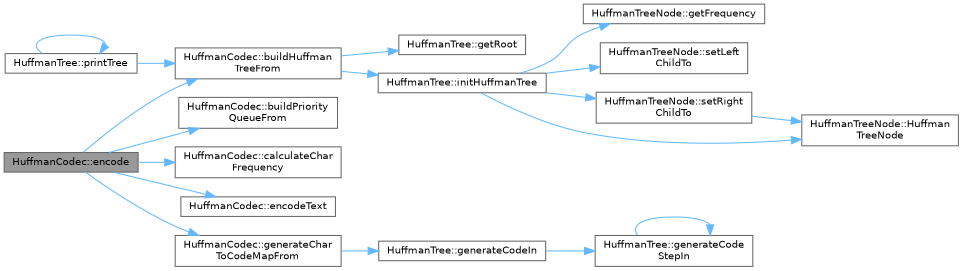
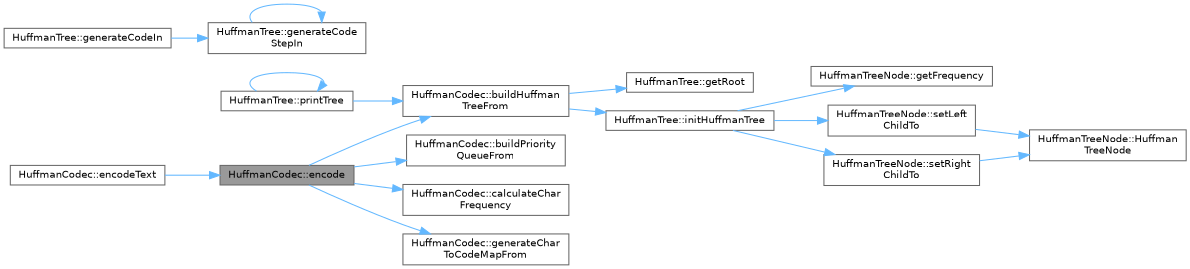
  digraph {
    rankdir=LR
    node [color=grey40 fillcolor=white fontname=Helvetica fontsize=10 shape=box style=filled]
    edge [color=steelblue1 fontname=Helvetica fontsize=10 labelfontname=Helvetica labelfontsize=10 style=solid]
    n1 [color=gray40 fillcolor=grey60 fontcolor=black height=0.2 label="HuffmanCodec::encode" width=0.4]
    n2 [height=0.2 label="HuffmanCodec::buildHuffman\lTreeFrom" width=0.4]
    n3 [height=0.2 label="HuffmanCodec::buildPriority\lQueueFrom" width=0.4]
    n4 [height=0.2 label="HuffmanCodec::calculateChar\lFrequency" width=0.4]
    n5 [height=0.2 label="HuffmanCodec::encodeText" width=0.4]
    n6 [height=0.2 label="HuffmanCodec::generateChar\lToCodeMapFrom" width=0.4]
    n7 [height=0.2 label="HuffmanTree::getRoot" width=0.4]
    n8 [height=0.2 label="HuffmanTree::initHuffmanTree" width=0.4]
    n9 [height=0.2 label="HuffmanTree::generateCodeIn" width=0.4]
    n10 [height=0.2 label="HuffmanTreeNode::getFrequency" width=0.4]
    n11 [height=0.2 label="HuffmanTreeNode::setLeft\lChildTo" width=0.4]
    n12 [height=0.2 label="HuffmanTreeNode::setRight\lChildTo" width=0.4]
    n13 [height=0.2 label="HuffmanTree::printTree" width=0.4]
    n14 [height=0.2 label="HuffmanTreeNode::Huffman\lTreeNode" width=0.4]
    n15 [height=0.2 label="HuffmanTree::generateCode\lStepIn" width=0.4]
    n1 -> n2
    n1 -> n3
    n1 -> n4
-   n1 -> n5
+   n5 -> n1
    n1 -> n6
    n2 -> n7
    n2 -> n8
-   n6 -> n9
    n8 -> n10
    n8 -> n11
    n8 -> n12
    n9 -> n15
-   n8 -> n14
+   n11 -> n14
    n12 -> n14
    n13 -> n2
    n13 -> n13
    n15 -> n15
  }
